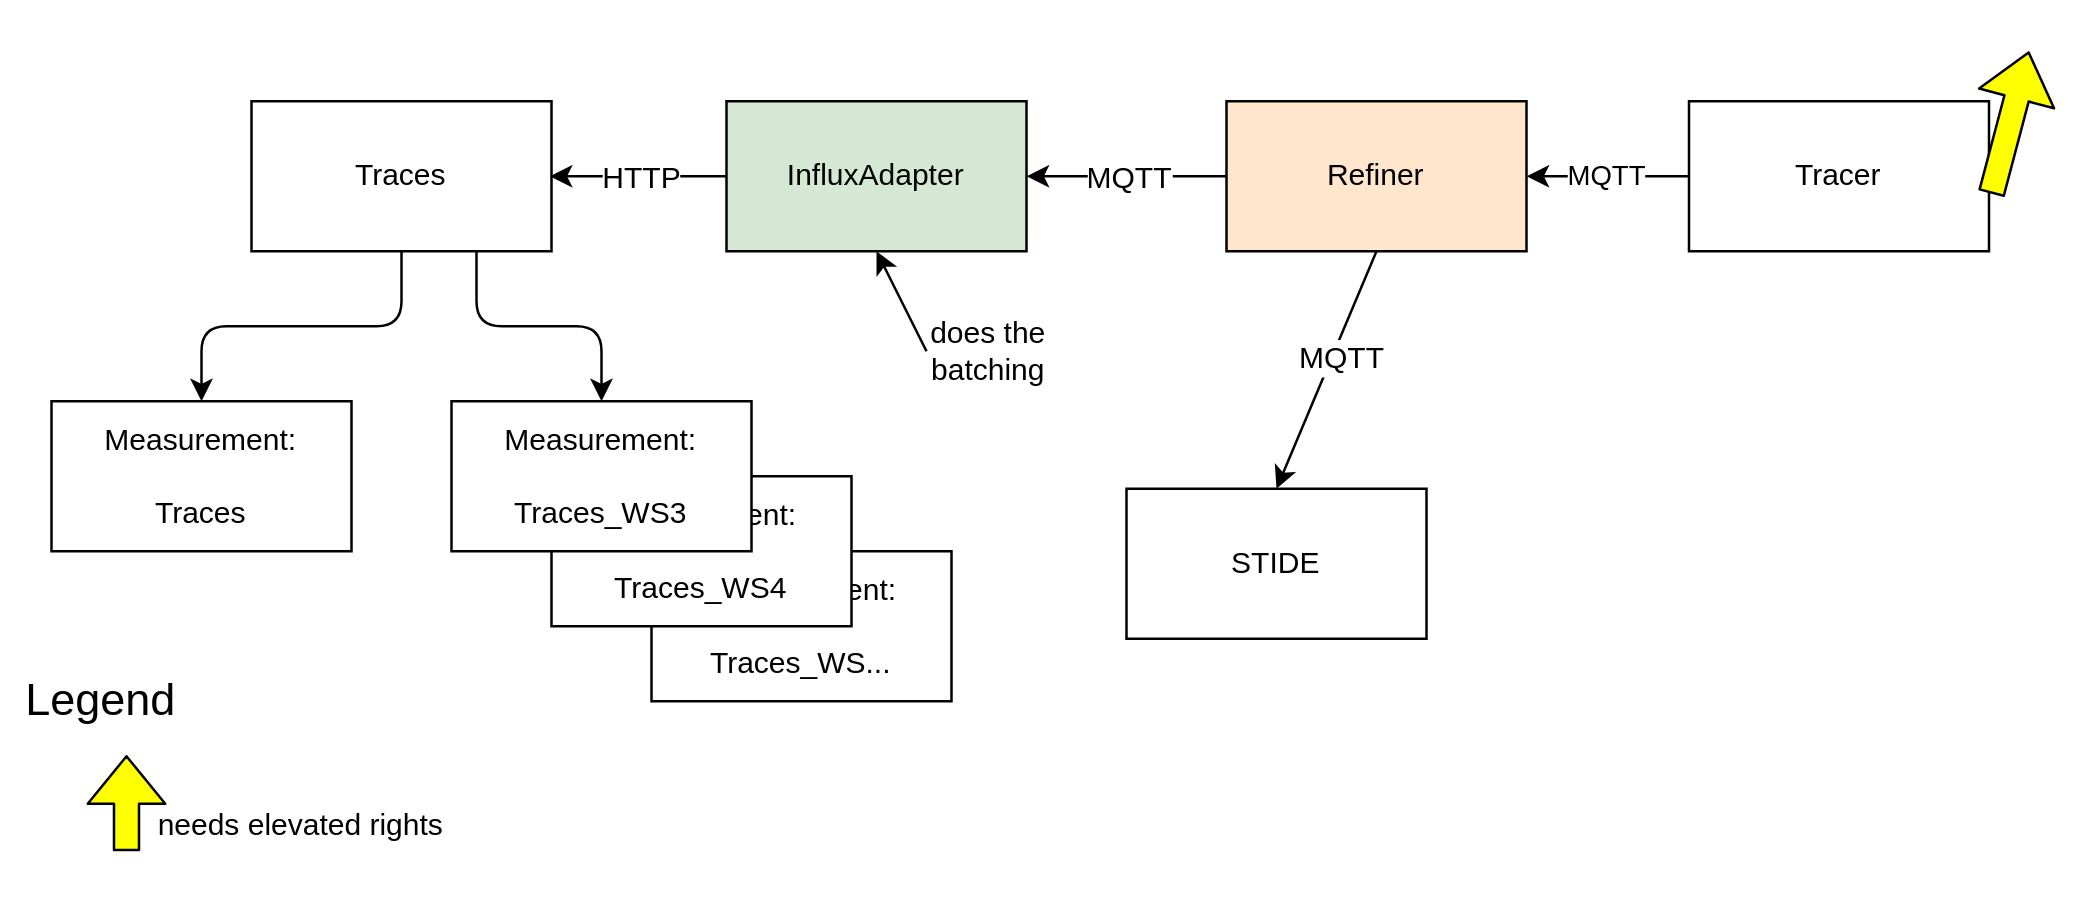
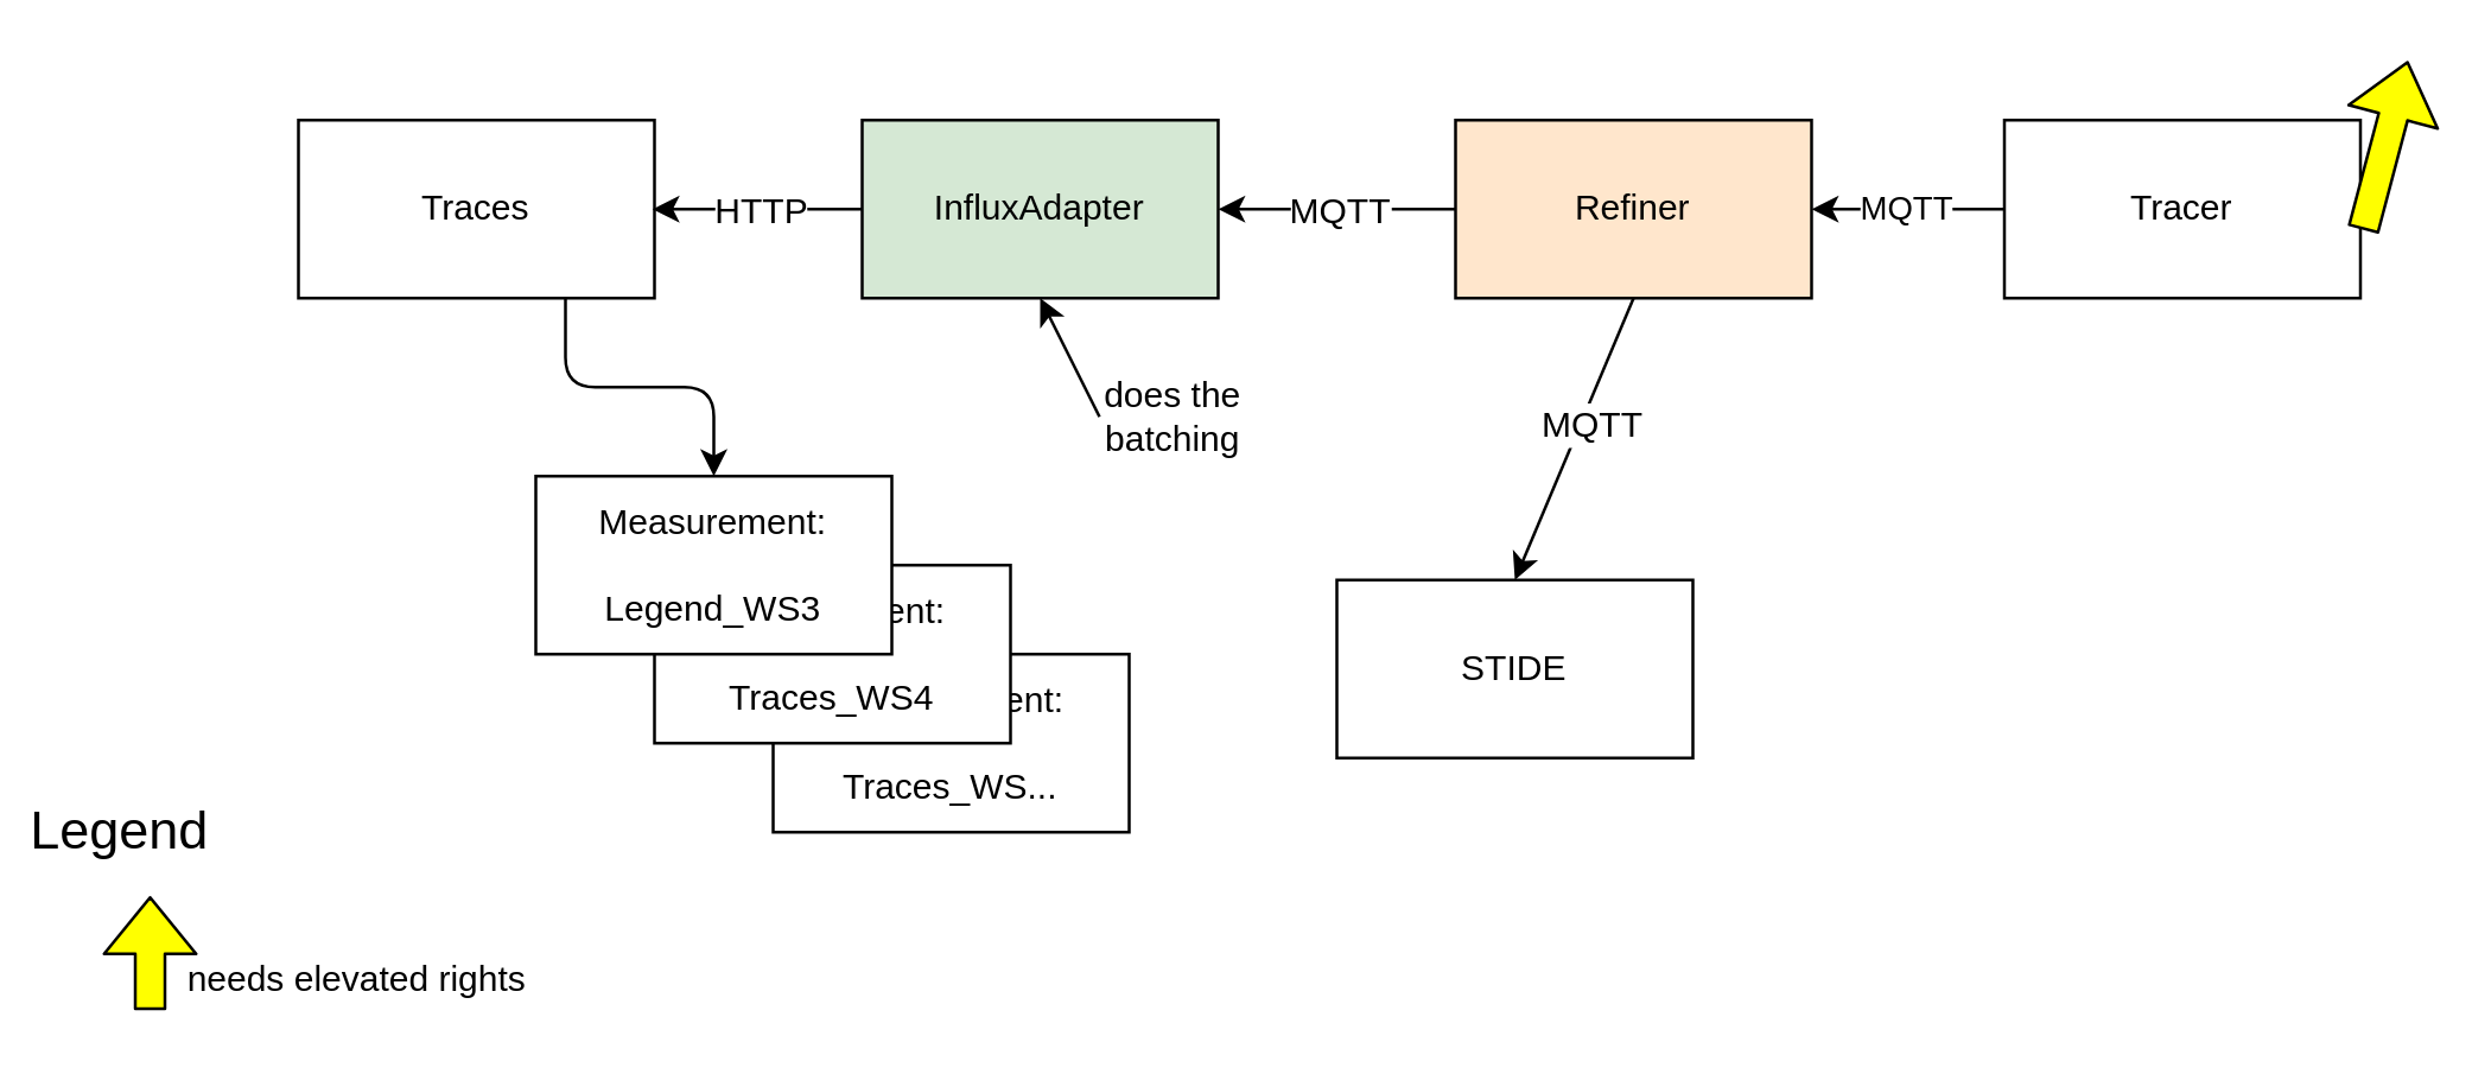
  <mxCell id="0" />
  <mxCell id="1" parent="0" />
  <mxCell id="2" value="Measurement:&lt;br&gt;&lt;br&gt;&lt;div&gt;Traces_WS...&lt;/div&gt;" style="rounded=0;whiteSpace=wrap;html=1;" parent="1" vertex="1"><mxGeometry x="260" y="220" width="120" height="60" as="geometry" /></mxCell>
  <mxCell id="3" value="&lt;div&gt;Traces&lt;/div&gt;" style="rounded=0;whiteSpace=wrap;html=1;" parent="1" vertex="1"><mxGeometry x="100" y="40" width="120" height="60" as="geometry" /></mxCell>
- <mxCell id="4" value="Measurement:&lt;br&gt;&lt;br&gt;Traces" style="rounded=0;whiteSpace=wrap;html=1;" parent="1" vertex="1"><mxGeometry x="20" y="160" width="120" height="60" as="geometry" /></mxCell>
  <mxCell id="5" value="Measurement:&lt;br&gt;&lt;br&gt;&lt;div&gt;Traces_WS4&lt;/div&gt;" style="rounded=0;whiteSpace=wrap;html=1;" parent="1" vertex="1"><mxGeometry x="220" y="190" width="120" height="60" as="geometry" /></mxCell>
- <mxCell id="6" value="Measurement:&lt;br&gt;&lt;br&gt;&lt;div&gt;Traces_WS3&lt;/div&gt;" style="rounded=0;whiteSpace=wrap;html=1;" parent="1" vertex="1"><mxGeometry x="180" y="160" width="120" height="60" as="geometry" /></mxCell>
- <mxCell id="7" value="" style="endArrow=classic;html=1;exitX=0.5;exitY=1;exitDx=0;exitDy=0;entryX=0.5;entryY=0;entryDx=0;entryDy=0;" parent="1" source="3" target="4" edge="1"><mxGeometry width="50" height="50" relative="1" as="geometry"><mxPoint x="20" y="350" as="sourcePoint" /><mxPoint x="70" y="300" as="targetPoint" /><Array as="points"><mxPoint x="160" y="130" /><mxPoint x="80" y="130" /></Array></mxGeometry></mxCell>
+ <mxCell id="6" value="Measurement:&lt;br&gt;&lt;br&gt;&lt;div&gt;Legend_WS3&lt;/div&gt;" style="rounded=0;whiteSpace=wrap;html=1;" parent="1" vertex="1"><mxGeometry x="180" y="160" width="120" height="60" as="geometry" /></mxCell>
  <mxCell id="8" value="" style="endArrow=classic;html=1;exitX=0.75;exitY=1;exitDx=0;exitDy=0;entryX=0.5;entryY=0;entryDx=0;entryDy=0;" parent="1" source="3" target="6" edge="1"><mxGeometry width="50" height="50" relative="1" as="geometry"><mxPoint x="220" y="100" as="sourcePoint" /><mxPoint x="140" y="160" as="targetPoint" /><Array as="points"><mxPoint x="190" y="130" /><mxPoint x="240" y="130" /></Array></mxGeometry></mxCell>
  <mxCell id="9" value="Tracer" style="rounded=0;whiteSpace=wrap;html=1;" parent="1" vertex="1"><mxGeometry x="675" y="40" width="120" height="60" as="geometry" /></mxCell>
  <mxCell id="10" value="&lt;div&gt;Refiner&lt;/div&gt;" style="rounded=0;whiteSpace=wrap;html=1;fillColor=#ffe6cc;" parent="1" vertex="1"><mxGeometry x="490" y="40" width="120" height="60" as="geometry" /></mxCell>
  <mxCell id="11" value="&lt;div&gt;InfluxAdapter&lt;/div&gt;" style="rounded=0;whiteSpace=wrap;html=1;fillColor=#d5e8d4;" parent="1" vertex="1"><mxGeometry x="290" y="40" width="120" height="60" as="geometry" /></mxCell>
  <mxCell id="12" value="MQTT" style="endArrow=classic;html=1;entryX=1;entryY=0.5;entryDx=0;entryDy=0;" parent="1" source="9" target="10" edge="1"><mxGeometry width="50" height="50" relative="1" as="geometry"><mxPoint x="619.289" y="120" as="sourcePoint" /><mxPoint x="619.289" y="70" as="targetPoint" /></mxGeometry></mxCell>
  <mxCell id="13" value="" style="endArrow=classic;html=1;entryX=1;entryY=0.5;entryDx=0;entryDy=0;" parent="1" source="10" target="11" edge="1"><mxGeometry width="50" height="50" relative="1" as="geometry"><mxPoint x="419.289" y="120" as="sourcePoint" /><mxPoint x="419.289" y="70" as="targetPoint" /></mxGeometry></mxCell>
  <mxCell id="14" value="MQTT" style="text;html=1;resizable=0;points=[];align=center;verticalAlign=middle;labelBackgroundColor=#ffffff;" parent="13" vertex="1" connectable="0"><mxGeometry x="-0.275" relative="1" as="geometry"><mxPoint x="-11" as="offset" /></mxGeometry></mxCell>
  <mxCell id="15" value="" style="endArrow=classic;html=1;" parent="1" source="11" edge="1"><mxGeometry width="50" height="50" relative="1" as="geometry"><mxPoint x="219.289" y="120" as="sourcePoint" /><mxPoint x="219.289" y="70" as="targetPoint" /></mxGeometry></mxCell>
  <mxCell id="16" value="HTTP" style="text;html=1;resizable=0;points=[];align=center;verticalAlign=middle;labelBackgroundColor=#ffffff;" parent="15" vertex="1" connectable="0"><mxGeometry x="-0.265" y="3" relative="1" as="geometry"><mxPoint x="-9" y="-3" as="offset" /></mxGeometry></mxCell>
  <mxCell id="17" value="STIDE" style="rounded=0;whiteSpace=wrap;html=1;" parent="1" vertex="1"><mxGeometry x="450" y="195" width="120" height="60" as="geometry" /></mxCell>
  <mxCell id="18" value="" style="endArrow=classic;html=1;entryX=0.5;entryY=0;entryDx=0;entryDy=0;exitX=0.5;exitY=1;exitDx=0;exitDy=0;" parent="1" source="10" target="17" edge="1"><mxGeometry width="50" height="50" relative="1" as="geometry"><mxPoint x="550" y="120" as="sourcePoint" /><mxPoint x="470" y="120" as="targetPoint" /></mxGeometry></mxCell>
  <mxCell id="19" value="MQTT" style="text;html=1;resizable=0;points=[];align=center;verticalAlign=middle;labelBackgroundColor=#ffffff;" parent="18" vertex="1" connectable="0"><mxGeometry x="-0.275" relative="1" as="geometry"><mxPoint y="8" as="offset" /></mxGeometry></mxCell>
  <mxCell id="20" value="" style="endArrow=classic;html=1;entryX=0.5;entryY=1;entryDx=0;entryDy=0;" parent="1" target="11" edge="1"><mxGeometry width="50" height="50" relative="1" as="geometry"><mxPoint x="370" y="140" as="sourcePoint" /><mxPoint x="70" y="300" as="targetPoint" /></mxGeometry></mxCell>
  <mxCell id="21" value="&lt;div&gt;does the batching&lt;/div&gt;" style="text;html=1;strokeColor=none;fillColor=none;align=center;verticalAlign=middle;whiteSpace=wrap;rounded=0;" parent="1" vertex="1"><mxGeometry x="365" y="120" width="60" height="40" as="geometry" /></mxCell>
  <mxCell id="22" value="" style="shape=flexArrow;endArrow=classic;html=1;exitX=1.008;exitY=0.617;exitDx=0;exitDy=0;exitPerimeter=0;fillColor=#FFFF00;" edge="1" parent="1" source="9"><mxGeometry width="50" height="50" relative="1" as="geometry"><mxPoint x="785" y="70" as="sourcePoint" /><mxPoint x="811" y="20" as="targetPoint" /></mxGeometry></mxCell>
  <mxCell id="23" value="needs elevated rights" style="text;html=1;strokeColor=none;fillColor=none;align=center;verticalAlign=middle;whiteSpace=wrap;rounded=0;" vertex="1" parent="1"><mxGeometry x="60" y="320" width="120" height="20" as="geometry" /></mxCell>
  <mxCell id="24" value="" style="shape=flexArrow;endArrow=classic;html=1;fillColor=#FFFF00;" edge="1" parent="1"><mxGeometry width="50" height="50" relative="1" as="geometry"><mxPoint x="50" y="340" as="sourcePoint" /><mxPoint x="50" y="301.5" as="targetPoint" /></mxGeometry></mxCell>
  <mxCell id="25" value="&lt;font style=&quot;font-size: 18px&quot;&gt;Legend&lt;/font&gt;" style="text;html=1;strokeColor=none;fillColor=none;align=center;verticalAlign=middle;whiteSpace=wrap;rounded=0;" vertex="1" parent="1"><mxGeometry x="20" y="270" width="40" height="20" as="geometry" /></mxCell>
